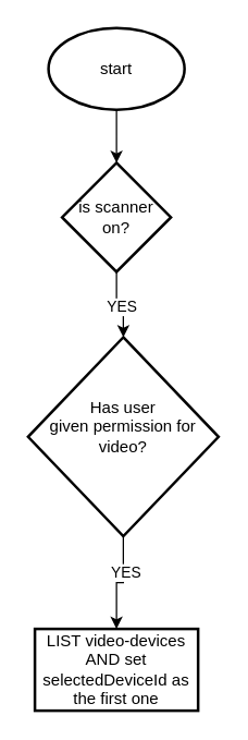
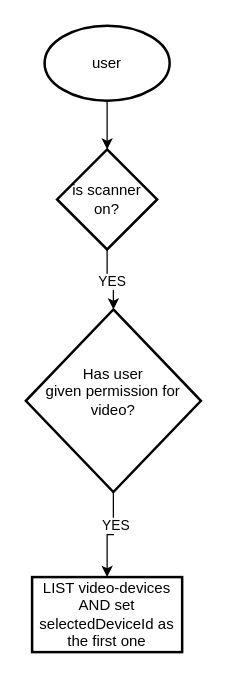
  <mxCell id="0" />
  <mxCell id="1" parent="0" />
  <mxCell id="2" value="" style="edgeStyle=orthogonalEdgeStyle;rounded=0;orthogonalLoop=1;jettySize=auto;html=1;" edge="1" parent="1" source="3" target="6"><mxGeometry relative="1" as="geometry" /></mxCell>
- <mxCell id="3" value="start" style="strokeWidth=2;html=1;shape=mxgraph.flowchart.start_1;whiteSpace=wrap;" vertex="1" parent="1"><mxGeometry x="35" y="20" width="100" height="60" as="geometry" /></mxCell>
+ <mxCell id="3" value="user" style="strokeWidth=2;html=1;shape=mxgraph.flowchart.start_1;whiteSpace=wrap;" vertex="1" parent="1"><mxGeometry x="35" y="20" width="100" height="60" as="geometry" /></mxCell>
  <mxCell id="4" value="" style="edgeStyle=orthogonalEdgeStyle;rounded=0;orthogonalLoop=1;jettySize=auto;html=1;" edge="1" parent="1" source="6" target="9"><mxGeometry relative="1" as="geometry" /></mxCell>
  <mxCell id="5" value="YES" style="edgeLabel;html=1;align=center;verticalAlign=middle;resizable=0;points=[];" vertex="1" connectable="0" parent="4"><mxGeometry x="0.035" y="-1" relative="1" as="geometry"><mxPoint as="offset" /></mxGeometry></mxCell>
  <mxCell id="6" value="&lt;div&gt;is scanner &lt;br&gt;&lt;/div&gt;&lt;div&gt;on?&lt;/div&gt;" style="rhombus;whiteSpace=wrap;html=1;strokeWidth=2;" vertex="1" parent="1"><mxGeometry x="45" y="119" width="80" height="80" as="geometry" /></mxCell>
  <mxCell id="7" value="" style="edgeStyle=orthogonalEdgeStyle;rounded=0;orthogonalLoop=1;jettySize=auto;html=1;" edge="1" parent="1" source="9" target="10"><mxGeometry relative="1" as="geometry" /></mxCell>
  <mxCell id="8" value="YES" style="edgeLabel;html=1;align=center;verticalAlign=middle;resizable=0;points=[];" vertex="1" connectable="0" parent="7"><mxGeometry x="-0.276" y="1" relative="1" as="geometry"><mxPoint as="offset" /></mxGeometry></mxCell>
  <mxCell id="9" value="Has user&lt;br&gt;&lt;div&gt;given permission for video?&lt;/div&gt;&lt;div&gt;&lt;br&gt;&lt;/div&gt;" style="rhombus;whiteSpace=wrap;html=1;strokeWidth=2;" vertex="1" parent="1"><mxGeometry x="20" y="247" width="140" height="146" as="geometry" /></mxCell>
  <mxCell id="10" value="LIST video-devices &lt;br&gt;AND set selectedDeviceId as the first one" style="whiteSpace=wrap;html=1;strokeWidth=2;" vertex="1" parent="1"><mxGeometry x="25" y="461" width="120" height="60" as="geometry" /></mxCell>
